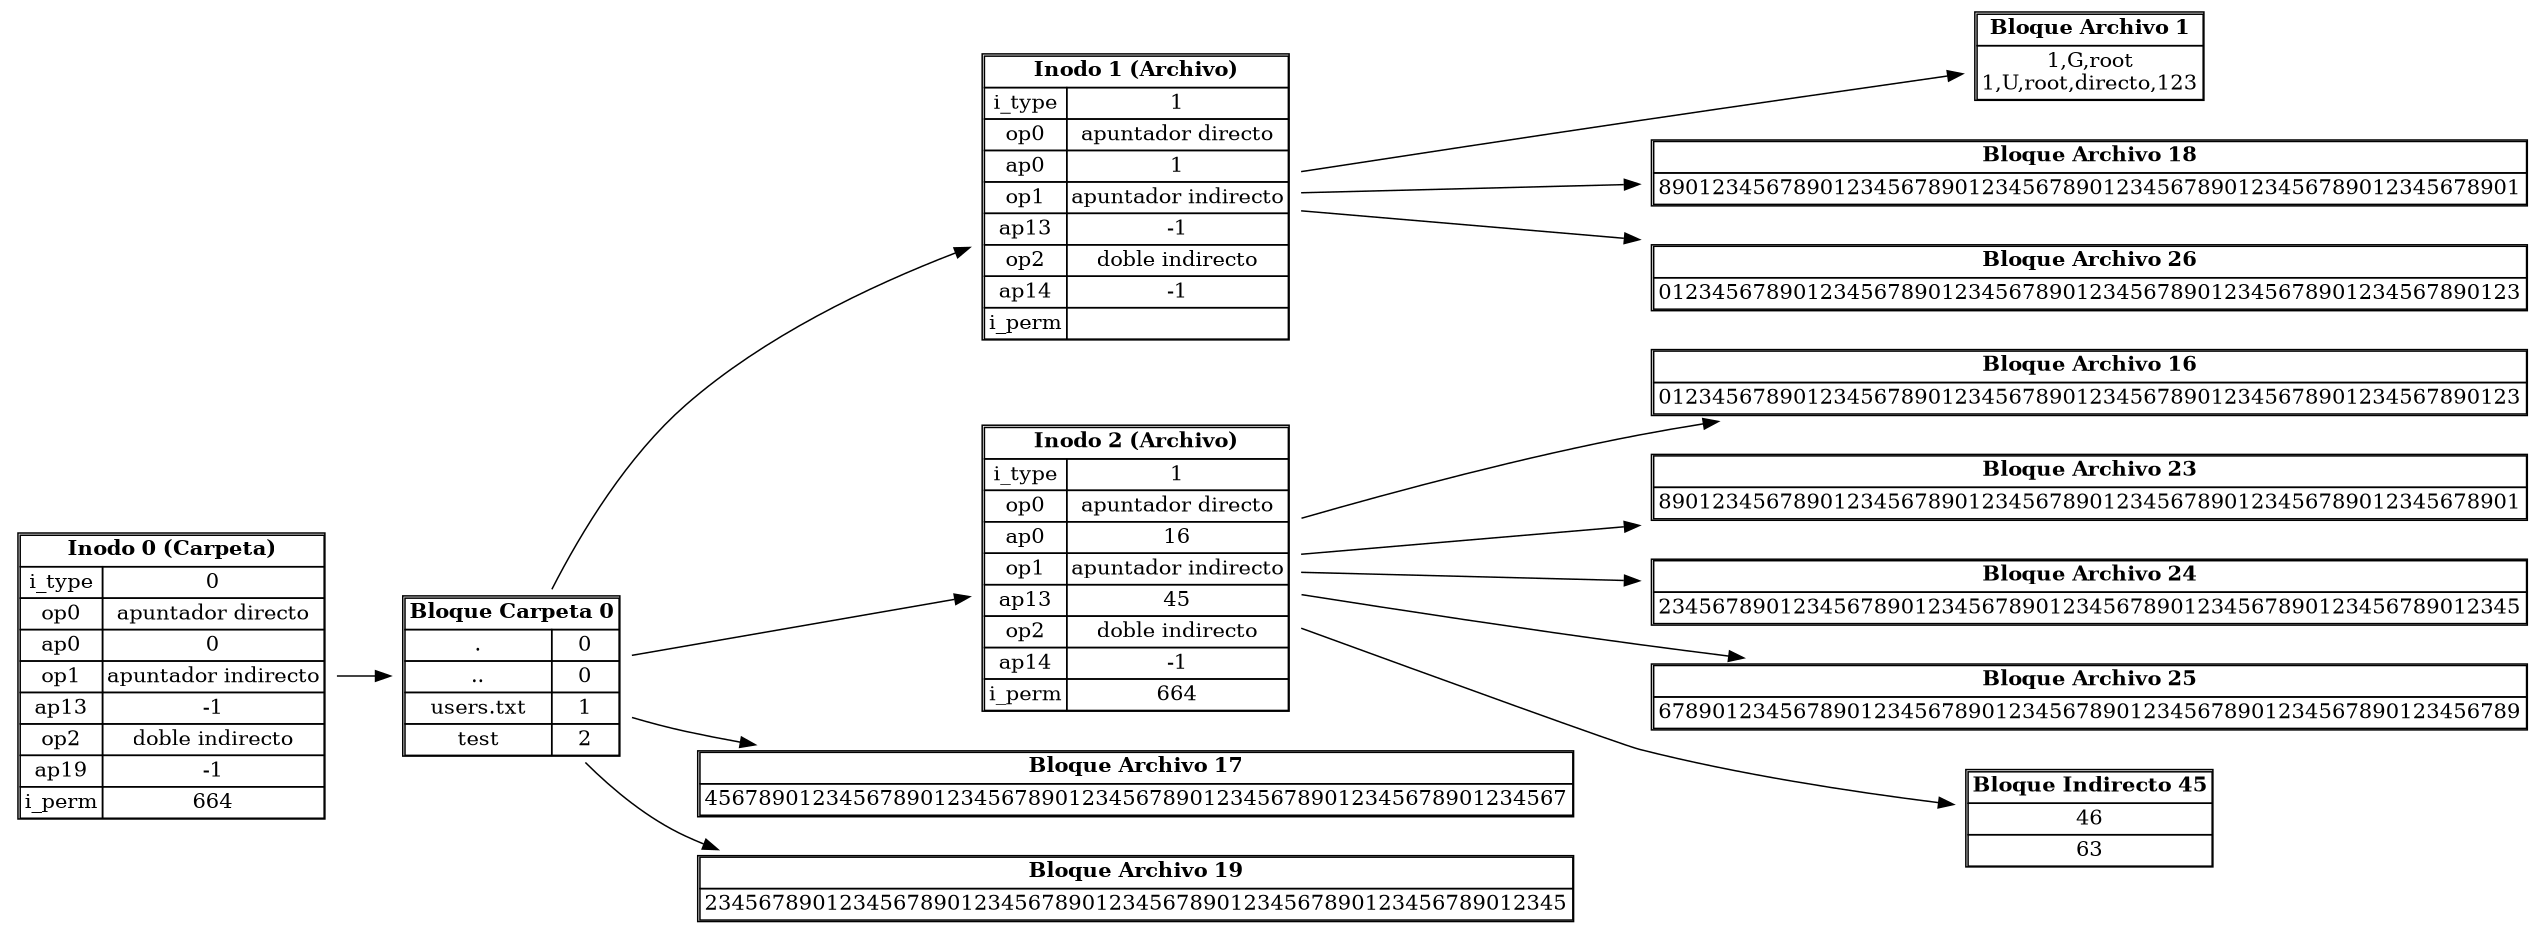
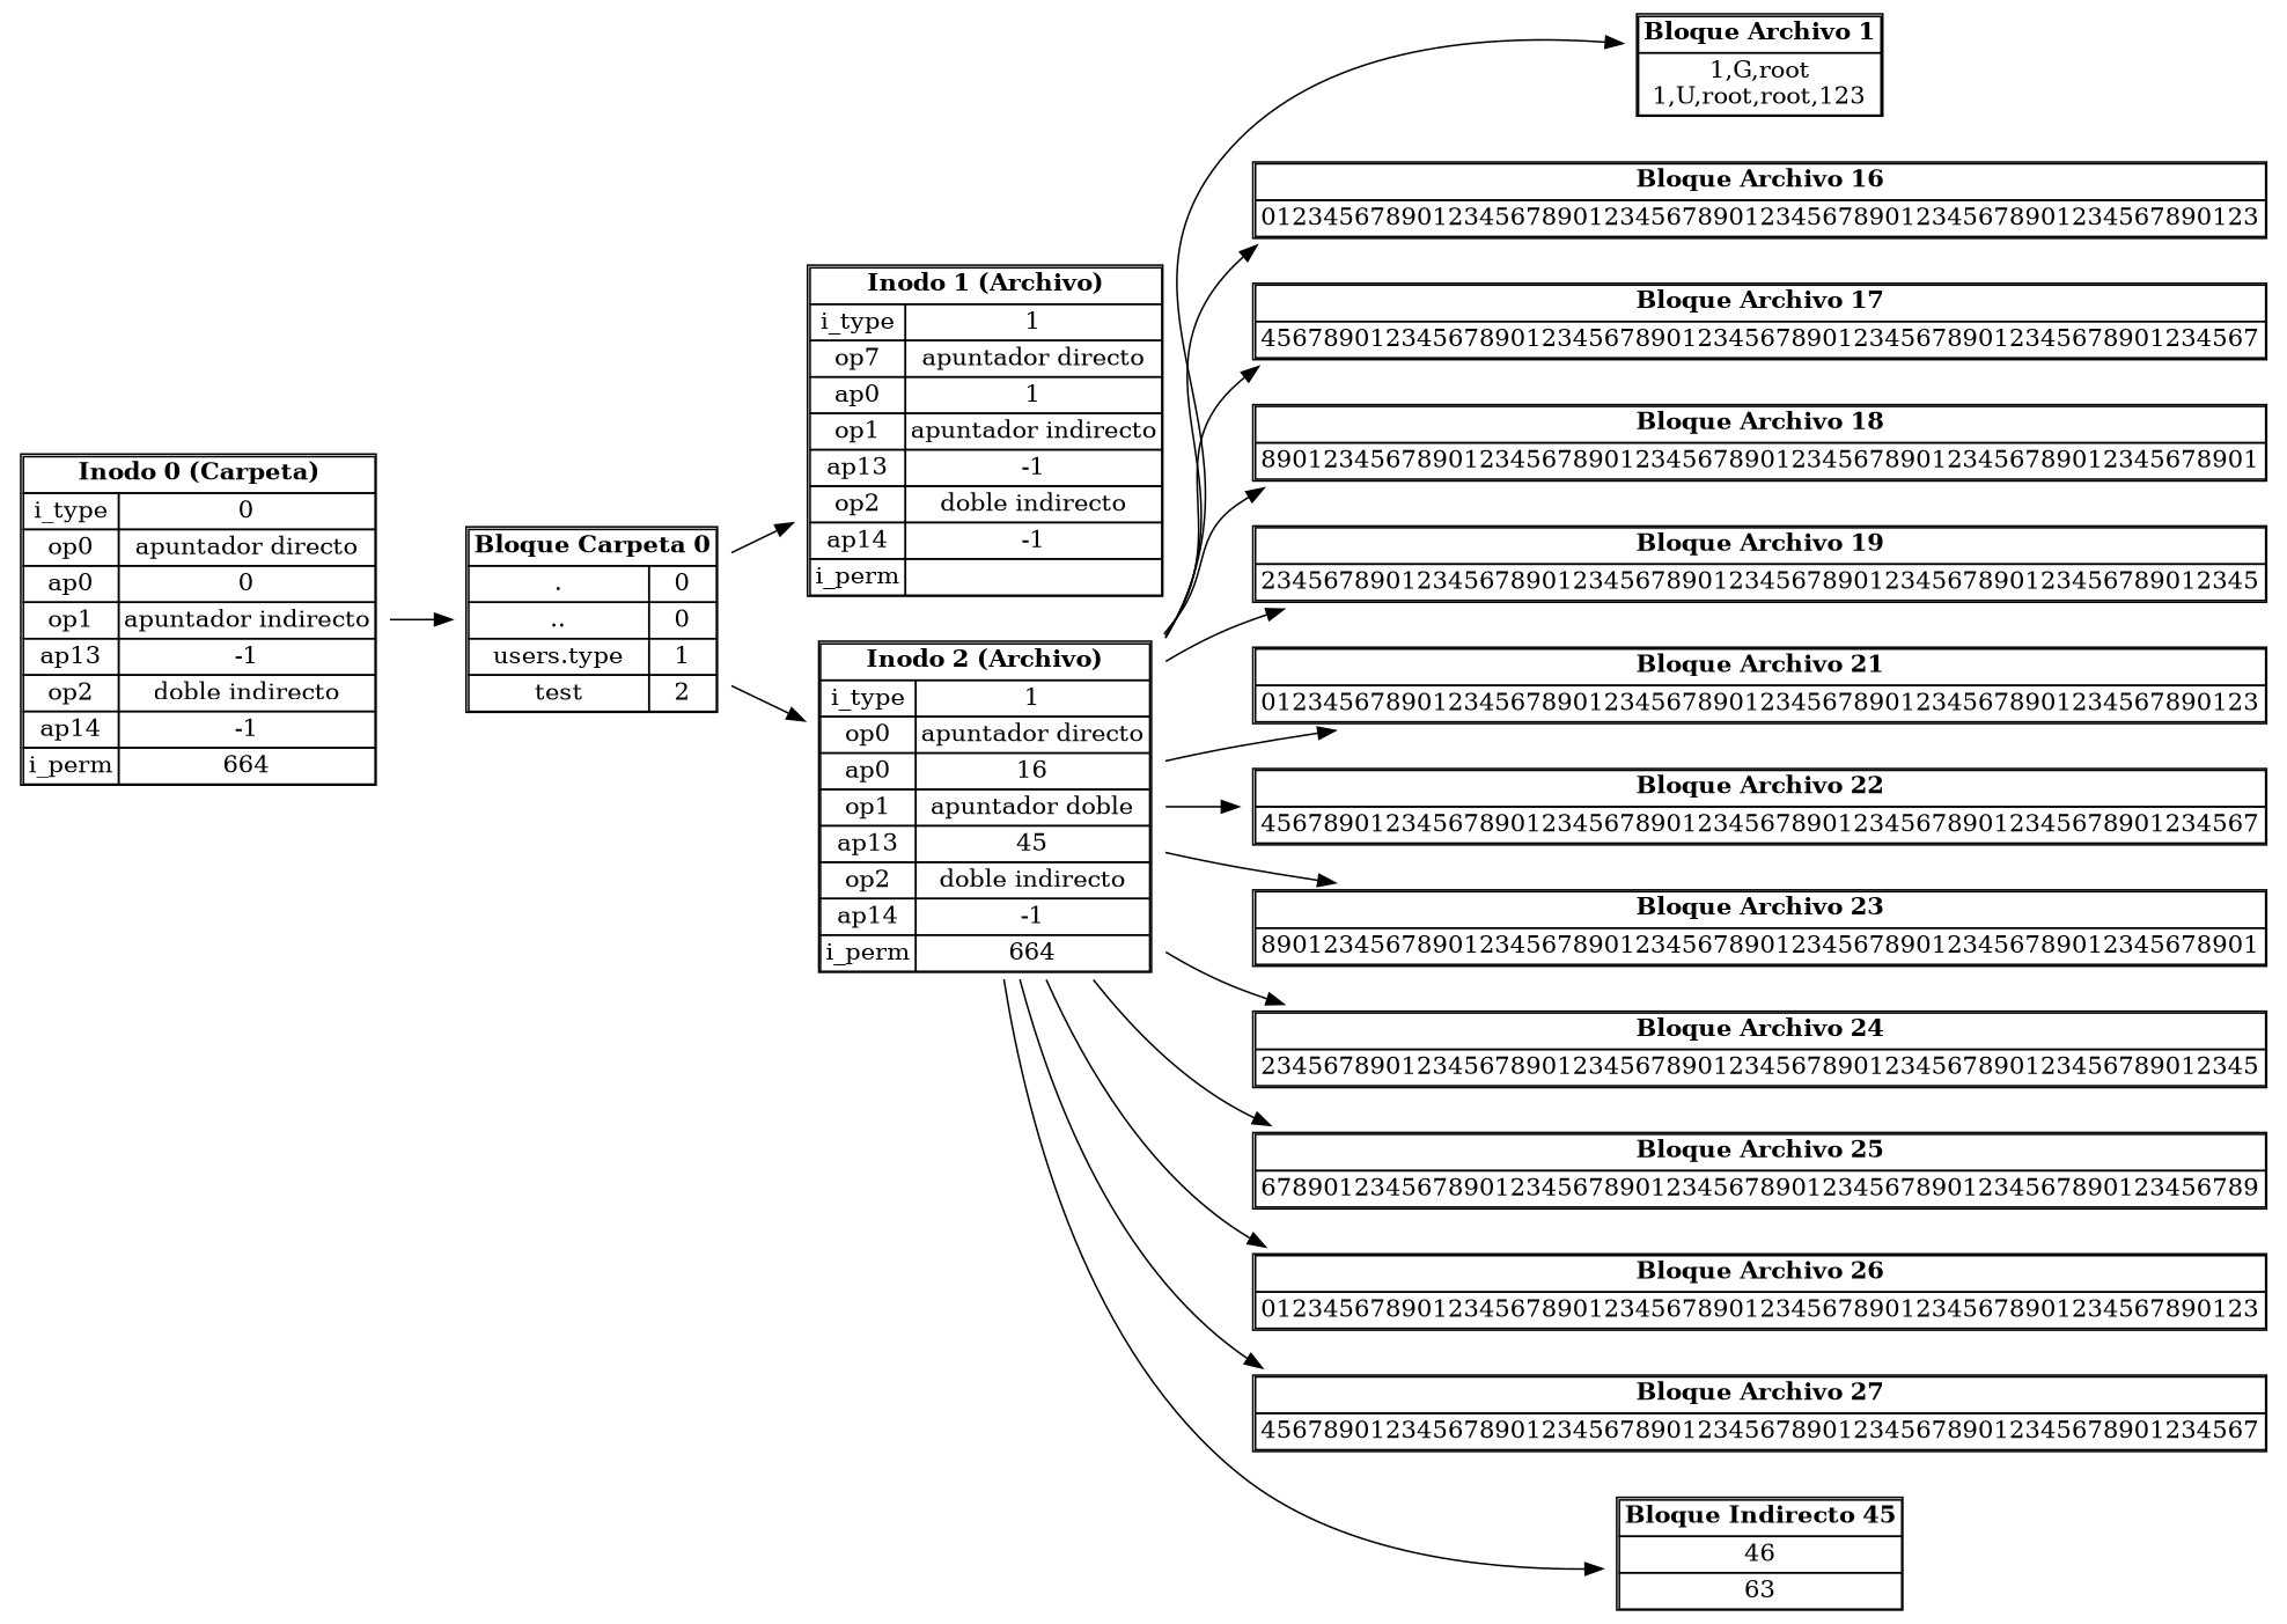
  digraph {
    rankdir=LR
    node [shape=plaintext]
-   n1 [label=< <table border='1' cellborder='1' cellspacing='0'> <tr><td colspan='2'><b>Inodo 0 (Carpeta)</b></td></tr> <tr><td>i_type</td><td>0</td></tr> <tr><td>op0</td><td>apuntador directo</td></tr> <tr><td>ap0</td><td>0</td></tr> <tr><td>op1</td><td>apuntador indirecto</td></tr> <tr><td>ap13</td><td>-1</td></tr> <tr><td>op2</td><td>doble indirecto</td></tr> <tr><td>ap19</td><td>-1</td></tr> <tr><td>i_perm</td><td>664</td></tr> </table>>]
-   n2 [label=< <table border='1' cellborder='1' cellspacing='0'> <tr><td colspan='2'><b>Bloque Carpeta 0</b></td></tr> <tr><td>.</td><td>0</td></tr> <tr><td>..</td><td>0</td></tr> <tr><td>users.txt</td><td>1</td></tr> <tr><td>test</td><td>2</td></tr> </table>>]
-   n3 [label=< <table border='1' cellborder='1' cellspacing='0'> <tr><td colspan='2'><b>Inodo 1 (Archivo)</b></td></tr> <tr><td>i_type</td><td>1</td></tr> <tr><td>op0</td><td>apuntador directo</td></tr> <tr><td>ap0</td><td>1</td></tr> <tr><td>op1</td><td>apuntador indirecto</td></tr> <tr><td>ap13</td><td>-1</td></tr> <tr><td>op2</td><td>doble indirecto</td></tr> <tr><td>ap14</td><td>-1</td></tr> <tr><td>i_perm</td><td></td></tr> </table>>]
-   n4 [label=< <table border='1' cellborder='1' cellspacing='0'> <tr><td colspan='2'><b>Inodo 2 (Archivo)</b></td></tr> <tr><td>i_type</td><td>1</td></tr> <tr><td>op0</td><td>apuntador directo</td></tr> <tr><td>ap0</td><td>16</td></tr> <tr><td>op1</td><td>apuntador indirecto</td></tr> <tr><td>ap13</td><td>45</td></tr> <tr><td>op2</td><td>doble indirecto</td></tr> <tr><td>ap14</td><td>-1</td></tr> <tr><td>i_perm</td><td>664</td></tr> </table>>]
-   n5 [label=< <table border='1' cellborder='1' cellspacing='0'> <tr><td><b>Bloque Archivo 1</b></td></tr> <tr><td>1,G,root<br/>1,U,root,directo,123<br/></td></tr> </table>>]
+   n1 [label=< <table border='1' cellborder='1' cellspacing='0'> <tr><td colspan='2'><b>Inodo 0 (Carpeta)</b></td></tr> <tr><td>i_type</td><td>0</td></tr> <tr><td>op0</td><td>apuntador directo</td></tr> <tr><td>ap0</td><td>0</td></tr> <tr><td>op1</td><td>apuntador indirecto</td></tr> <tr><td>ap13</td><td>-1</td></tr> <tr><td>op2</td><td>doble indirecto</td></tr> <tr><td>ap14</td><td>-1</td></tr> <tr><td>i_perm</td><td>664</td></tr> </table>>]
+   n2 [label=< <table border='1' cellborder='1' cellspacing='0'> <tr><td colspan='2'><b>Bloque Carpeta 0</b></td></tr> <tr><td>.</td><td>0</td></tr> <tr><td>..</td><td>0</td></tr> <tr><td>users.type</td><td>1</td></tr> <tr><td>test</td><td>2</td></tr> </table>>]
+   n3 [label=< <table border='1' cellborder='1' cellspacing='0'> <tr><td colspan='2'><b>Inodo 1 (Archivo)</b></td></tr> <tr><td>i_type</td><td>1</td></tr> <tr><td>op7</td><td>apuntador directo</td></tr> <tr><td>ap0</td><td>1</td></tr> <tr><td>op1</td><td>apuntador indirecto</td></tr> <tr><td>ap13</td><td>-1</td></tr> <tr><td>op2</td><td>doble indirecto</td></tr> <tr><td>ap14</td><td>-1</td></tr> <tr><td>i_perm</td><td></td></tr> </table>>]
+   n4 [label=< <table border='1' cellborder='1' cellspacing='0'> <tr><td colspan='2'><b>Inodo 2 (Archivo)</b></td></tr> <tr><td>i_type</td><td>1</td></tr> <tr><td>op0</td><td>apuntador directo</td></tr> <tr><td>ap0</td><td>16</td></tr> <tr><td>op1</td><td>apuntador doble</td></tr> <tr><td>ap13</td><td>45</td></tr> <tr><td>op2</td><td>doble indirecto</td></tr> <tr><td>ap14</td><td>-1</td></tr> <tr><td>i_perm</td><td>664</td></tr> </table>>]
+   n5 [label=< <table border='1' cellborder='1' cellspacing='0'> <tr><td><b>Bloque Archivo 1</b></td></tr> <tr><td>1,G,root<br/>1,U,root,root,123<br/></td></tr> </table>>]
    n6 [label=< <table border='1' cellborder='1' cellspacing='0'> <tr><td><b>Bloque Archivo 16</b></td></tr> <tr><td>0123456789012345678901234567890123456789012345678901234567890123</td></tr> </table>>]
    n7 [label=< <table border='1' cellborder='1' cellspacing='0'> <tr><td><b>Bloque Archivo 17</b></td></tr> <tr><td>4567890123456789012345678901234567890123456789012345678901234567</td></tr> </table>>]
    n8 [label=< <table border='1' cellborder='1' cellspacing='0'> <tr><td><b>Bloque Archivo 18</b></td></tr> <tr><td>8901234567890123456789012345678901234567890123456789012345678901</td></tr> </table>>]
    n9 [label=< <table border='1' cellborder='1' cellspacing='0'> <tr><td><b>Bloque Archivo 19</b></td></tr> <tr><td>2345678901234567890123456789012345678901234567890123456789012345</td></tr> </table>>]
+   n10 [label=< <table border='1' cellborder='1' cellspacing='0'> <tr><td><b>Bloque Archivo 21</b></td></tr> <tr><td>0123456789012345678901234567890123456789012345678901234567890123</td></tr> </table>>]
+   n11 [label=< <table border='1' cellborder='1' cellspacing='0'> <tr><td><b>Bloque Archivo 22</b></td></tr> <tr><td>4567890123456789012345678901234567890123456789012345678901234567</td></tr> </table>>]
    n12 [label=< <table border='1' cellborder='1' cellspacing='0'> <tr><td><b>Bloque Archivo 23</b></td></tr> <tr><td>8901234567890123456789012345678901234567890123456789012345678901</td></tr> </table>>]
    n13 [label=< <table border='1' cellborder='1' cellspacing='0'> <tr><td><b>Bloque Archivo 24</b></td></tr> <tr><td>2345678901234567890123456789012345678901234567890123456789012345</td></tr> </table>>]
    n14 [label=< <table border='1' cellborder='1' cellspacing='0'> <tr><td><b>Bloque Archivo 25</b></td></tr> <tr><td>6789012345678901234567890123456789012345678901234567890123456789</td></tr> </table>>]
    n15 [label=< <table border='1' cellborder='1' cellspacing='0'> <tr><td><b>Bloque Archivo 26</b></td></tr> <tr><td>0123456789012345678901234567890123456789012345678901234567890123</td></tr> </table>>]
+   n16 [label=< <table border='1' cellborder='1' cellspacing='0'> <tr><td><b>Bloque Archivo 27</b></td></tr> <tr><td>4567890123456789012345678901234567890123456789012345678901234567</td></tr> </table>>]
    n17 [label=< <table border='1' cellborder='1' cellspacing='0'> <tr><td colspan='1'><b>Bloque Indirecto 45</b></td></tr> <tr><td>46</td></tr> <tr><td>63</td></tr> </table>>]
    n1 -> n2
    n2 -> n3
    n2 -> n4
-   n3 -> n5
+   n4 -> n5
    n4 -> n6
-   n2 -> n7
-   n3 -> n8
-   n2 -> n9
+   n4 -> n7
+   n4 -> n8
+   n4 -> n9
+   n4 -> n10
+   n4 -> n11
    n4 -> n12
    n4 -> n13
    n4 -> n14
-   n3 -> n15
+   n4 -> n15
+   n4 -> n16
    n4 -> n17
  }
